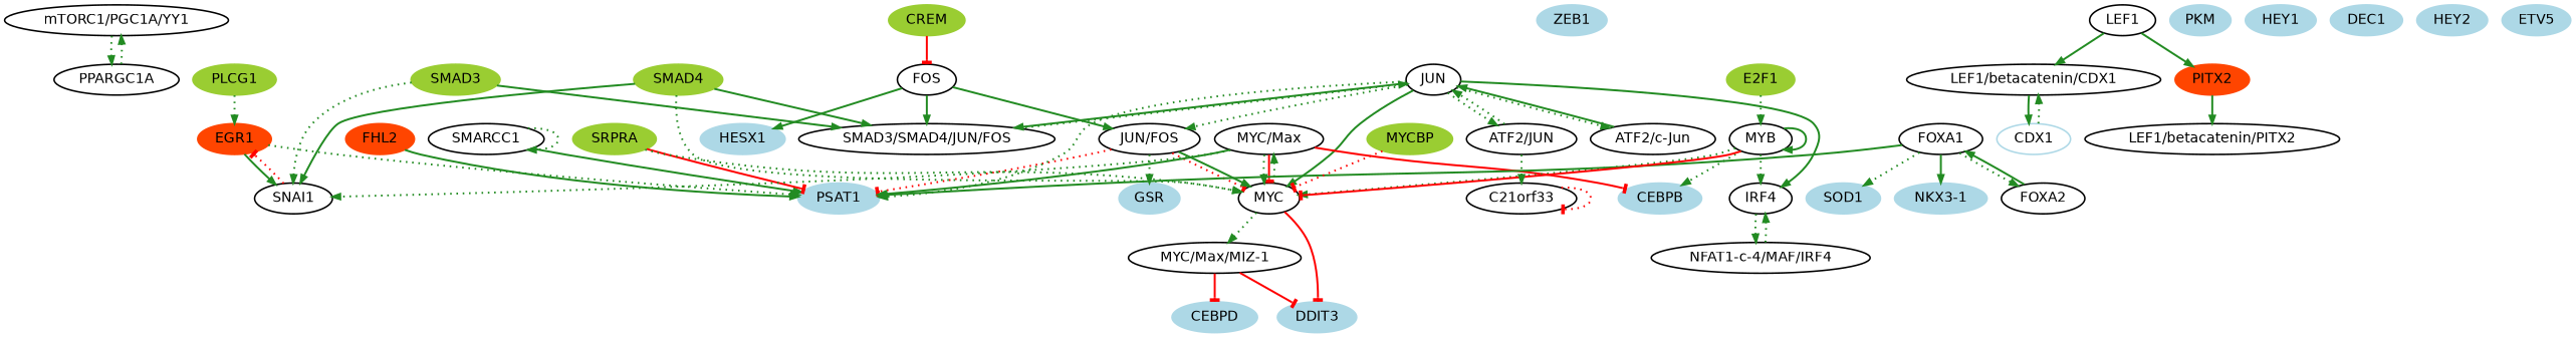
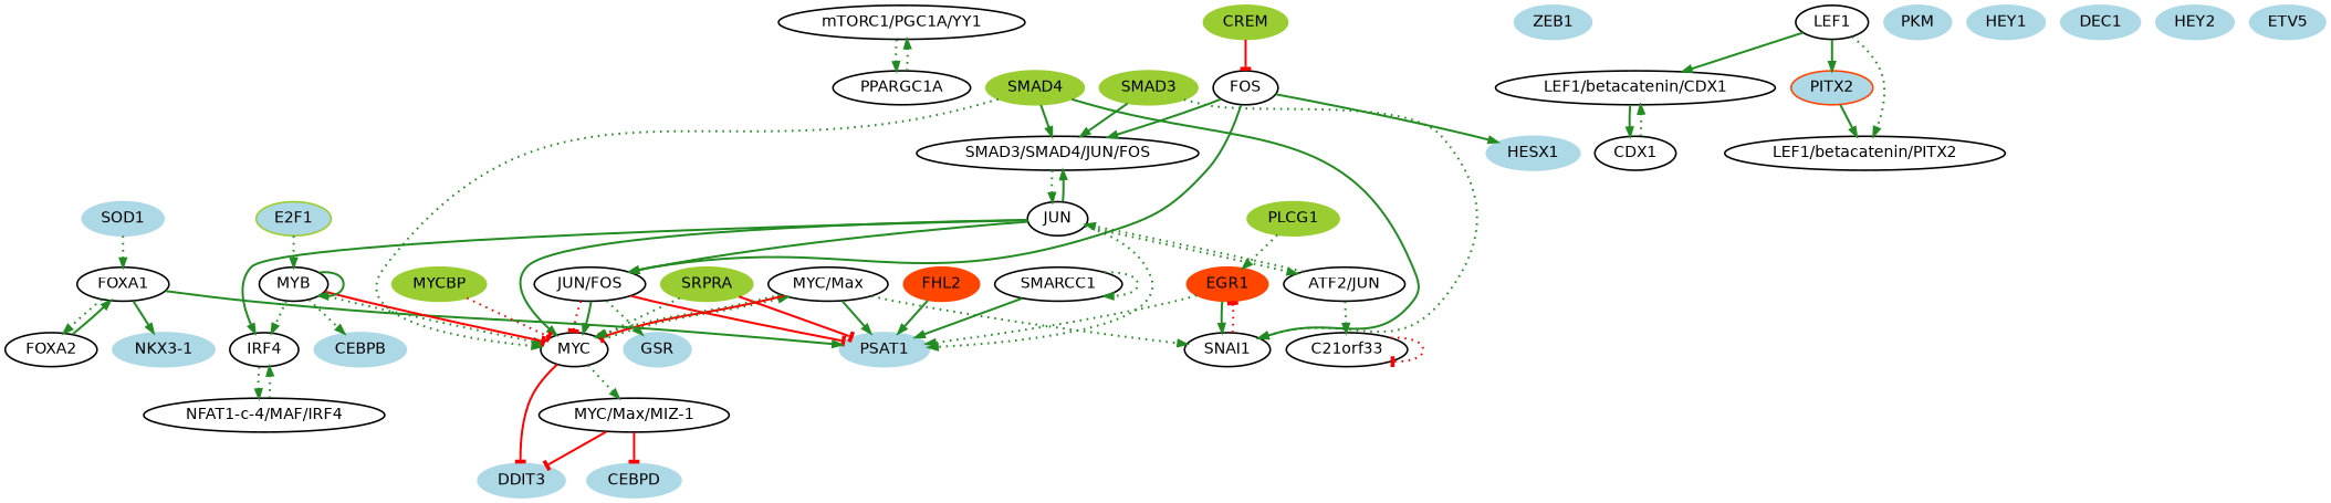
  digraph {
    node [color=black fillcolor=white fontname=Helvetica fontsize=18 shape=ellipse style="filled, bold"]
    edge [arrowhead=normal color=forestgreen dir=forward penwidth=2.5 sign=1 style=dotted]
    "mTORC1/PGC1A/YY1"
    PPARGC1A
    SOD1 [color=lightblue fillcolor=lightblue]
    ZEB1 [color=lightblue fillcolor=lightblue]
    SMARCC1
    PSAT1 [color=lightblue fillcolor=lightblue]
    "LEF1/betacatenin/CDX1"
-   CDX1 [color=lightblue]
+   CDX1
    CEBPD [color=lightblue fillcolor=lightblue]
    PLCG1 [color=olivedrab3 fillcolor=olivedrab3]
    EGR1 [color=orangered fillcolor=orangered]
    SNAI1
    CEBPB [color=lightblue fillcolor=lightblue]
    IRF4
    "NFAT1-c-4/MAF/IRF4"
    FOS
    "SMAD3/SMAD4/JUN/FOS"
    "JUN/FOS"
    HESX1 [color=lightblue fillcolor=lightblue]
    JUN
    MYC
    GSR [color=lightblue fillcolor=lightblue]
    LEF1
-   PITX2 [color=orangered fillcolor=orangered]
+   PITX2 [color=orangered fillcolor=lightblue]
    "LEF1/betacatenin/PITX2"
    SRPRA [color=olivedrab3 fillcolor=olivedrab3]
    "MYC/Max/MIZ-1"
    DDIT3 [color=lightblue fillcolor=lightblue]
    "MYC/Max"
    PKM [color=lightblue fillcolor=lightblue]
    HEY1 [color=lightblue fillcolor=lightblue]
    FOXA1
    "NKX3-1" [color=lightblue fillcolor=lightblue]
    FOXA2
    FHL2 [color=orangered fillcolor=orangered]
    DEC1 [color=lightblue fillcolor=lightblue]
    MYCBP [color=olivedrab3 fillcolor=olivedrab3]
-   E2F1 [color=olivedrab3 fillcolor=olivedrab3]
+   E2F1 [color=olivedrab3 fillcolor=lightblue]
    MYB
    SMAD4 [color=olivedrab3 fillcolor=olivedrab3]
-   "ATF2/c-Jun"
    "ATF2/JUN"
    SMAD3 [color=olivedrab3 fillcolor=olivedrab3]
    HEY2 [color=lightblue fillcolor=lightblue]
    C21orf33
    ETV5 [color=lightblue fillcolor=lightblue]
    CREM [color=olivedrab3 fillcolor=olivedrab3]
    "mTORC1/PGC1A/YY1" -> PPARGC1A
    PPARGC1A -> "mTORC1/PGC1A/YY1"
    SMARCC1 -> SMARCC1
    SMARCC1 -> PSAT1 [style=bold]
    "LEF1/betacatenin/CDX1" -> CDX1 [style=bold]
    CDX1 -> "LEF1/betacatenin/CDX1"
    PLCG1 -> EGR1
    EGR1 -> PSAT1
    EGR1 -> SNAI1 [style=bold]
    SNAI1 -> EGR1 [arrowhead=tee color=red sign=-1]
    IRF4 -> "NFAT1-c-4/MAF/IRF4"
    "NFAT1-c-4/MAF/IRF4" -> IRF4
    FOS -> "SMAD3/SMAD4/JUN/FOS" [style=bold]
    FOS -> "JUN/FOS" [style=bold]
    FOS -> HESX1 [style=bold]
    "SMAD3/SMAD4/JUN/FOS" -> JUN
-   "JUN/FOS" -> PSAT1 [arrowhead=tee color=red sign=-1]
+   "JUN/FOS" -> PSAT1 [arrowhead=tee color=red sign=-1 style=bold]
    "JUN/FOS" -> MYC [arrowhead=tee color=red sign=-1]
    "JUN/FOS" -> MYC [style=bold]
    "JUN/FOS" -> GSR
    JUN -> PSAT1
    JUN -> IRF4 [style=bold]
    JUN -> "SMAD3/SMAD4/JUN/FOS" [style=bold]
-   JUN -> "JUN/FOS"
+   JUN -> "JUN/FOS" [style=bold]
    JUN -> MYC [style=bold]
-   JUN -> "ATF2/c-Jun"
    JUN -> "ATF2/JUN"
    MYC -> "MYC/Max/MIZ-1"
    MYC -> DDIT3 [arrowhead=tee color=red sign=-1 style=bold]
    MYC -> "MYC/Max"
    LEF1 -> "LEF1/betacatenin/CDX1" [style=bold]
    LEF1 -> PITX2 [style=bold]
+   LEF1 -> "LEF1/betacatenin/PITX2"
    PITX2 -> "LEF1/betacatenin/PITX2" [style=bold]
    SRPRA -> PSAT1 [arrowhead=tee color=red sign=-1 style=bold]
    SRPRA -> MYC
    "MYC/Max/MIZ-1" -> CEBPD [arrowhead=tee color=red sign=-1 style=bold]
    "MYC/Max/MIZ-1" -> DDIT3 [arrowhead=tee color=red sign=-1 style=bold]
    "MYC/Max" -> PSAT1 [style=bold]
    "MYC/Max" -> SNAI1
-   "MYC/Max" -> CEBPB [arrowhead=tee color=red sign=-1 style=bold]
    "MYC/Max" -> MYC [arrowhead=tee color=red sign=-1 style=bold]
    "MYC/Max" -> MYC
-   FOXA1 -> SOD1
+   SOD1 -> FOXA1
    FOXA1 -> PSAT1 [style=bold]
    FOXA1 -> "NKX3-1" [style=bold]
    FOXA1 -> FOXA2
    FOXA2 -> FOXA1 [style=bold]
    FHL2 -> PSAT1 [style=bold]
    MYCBP -> MYC [arrowhead=tee color=red sign=-1]
    E2F1 -> MYB
    MYB -> CEBPB
    MYB -> IRF4
    MYB -> MYC
    MYB -> MYC [arrowhead=tee color=red sign=-1 style=bold]
    MYB -> MYB [style=bold]
    SMAD4 -> SNAI1 [style=bold]
    SMAD4 -> "SMAD3/SMAD4/JUN/FOS" [style=bold]
    SMAD4 -> MYC
-   "ATF2/c-Jun" -> JUN [style=bold]
    "ATF2/JUN" -> JUN
    "ATF2/JUN" -> C21orf33
    SMAD3 -> SNAI1
    SMAD3 -> "SMAD3/SMAD4/JUN/FOS" [style=bold]
    C21orf33 -> C21orf33 [arrowhead=tee color=red sign=-1]
    CREM -> FOS [arrowhead=tee color=red sign=-1 style=bold]
  }
